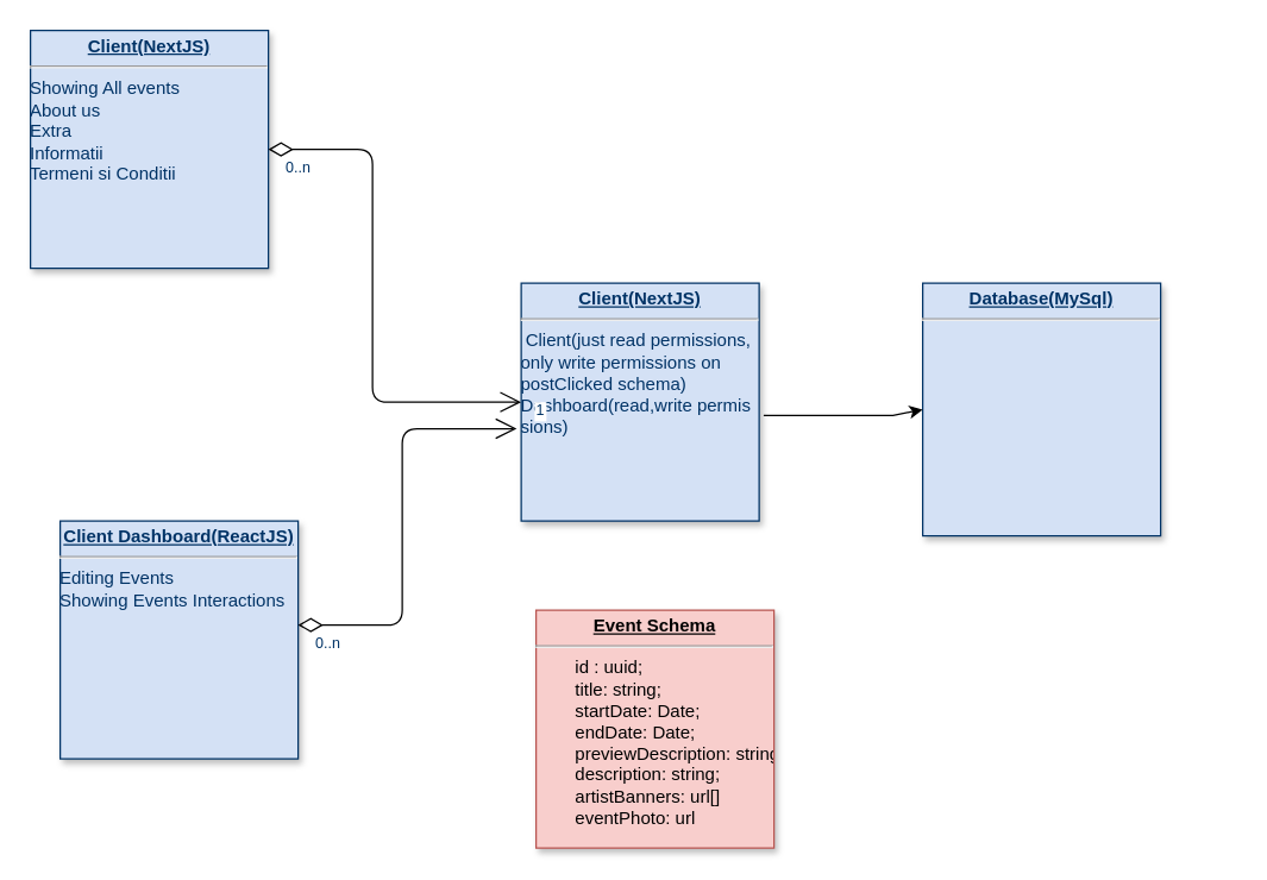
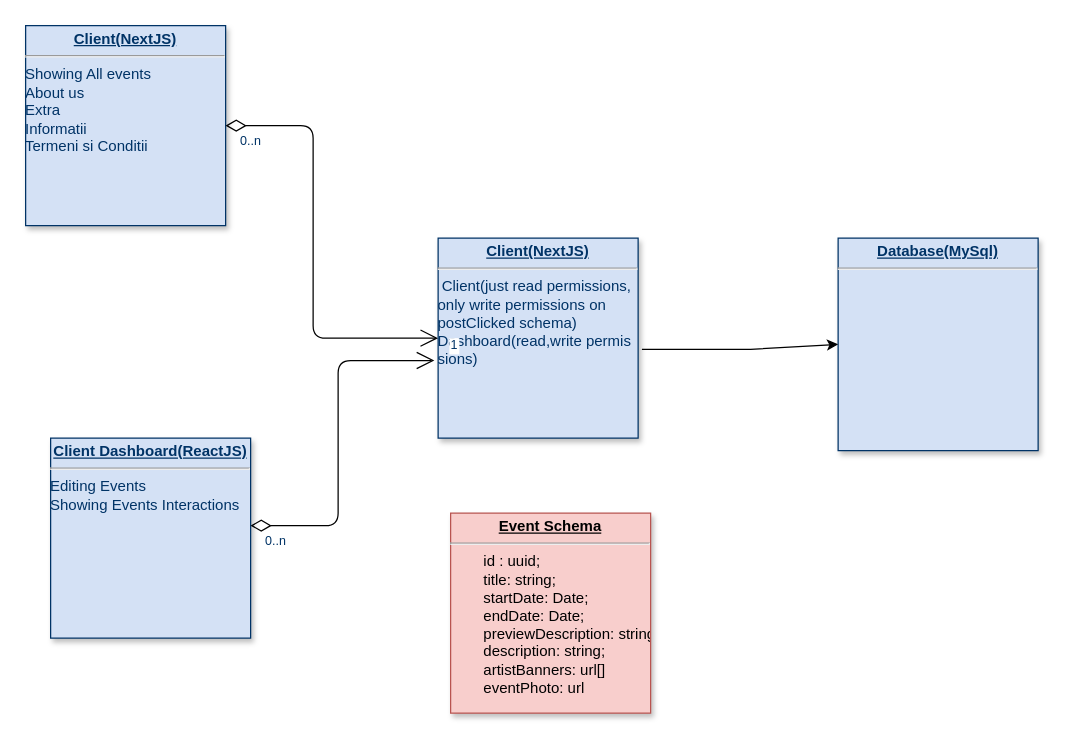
  <mxCell id="0" />
  <mxCell id="1" parent="0" />
  <mxCell id="2" value="&lt;p style=&quot;margin: 0px; margin-top: 4px; text-align: center; text-decoration: underline;&quot;&gt;&lt;strong&gt;Client(NextJS)&lt;/strong&gt;&lt;br&gt;&lt;/p&gt;&lt;hr&gt;Showing All events&lt;div&gt;About us&lt;/div&gt;&lt;div&gt;Extra&lt;/div&gt;&lt;div&gt;Informatii &lt;br&gt;&lt;/div&gt;&lt;div&gt;Termeni si Conditii&lt;br&gt;&lt;/div&gt;" style="verticalAlign=top;align=left;overflow=fill;fontSize=12;fontFamily=Helvetica;html=1;strokeColor=#003366;shadow=1;fillColor=#D4E1F5;fontColor=#003366" parent="1" vertex="1"><mxGeometry x="20" y="20" width="160" height="160" as="geometry" /></mxCell>
  <mxCell id="3" value="" style="endArrow=open;endSize=12;startArrow=diamondThin;startSize=14;startFill=0;edgeStyle=orthogonalEdgeStyle" parent="1" source="2" target="8" edge="1"><mxGeometry x="620" y="340" as="geometry"><mxPoint x="600" y="300" as="sourcePoint" /><mxPoint x="760" y="300" as="targetPoint" /><Array as="points"><mxPoint x="250" y="100" /></Array></mxGeometry></mxCell>
  <mxCell id="4" value="0..n" style="resizable=0;align=left;verticalAlign=top;labelBackgroundColor=#ffffff;fontSize=10;strokeColor=#003366;shadow=1;fillColor=#D4E1F5;fontColor=#003366" parent="3" connectable="0" vertex="1"><mxGeometry x="-1" relative="1" as="geometry"><mxPoint x="10" as="offset" /></mxGeometry></mxCell>
  <mxCell id="5" value="1" style="resizable=0;align=right;verticalAlign=top;labelBackgroundColor=#ffffff;fontSize=10;strokeColor=#003366;shadow=1;fillColor=#D4E1F5;fontColor=#003366" parent="3" connectable="0" vertex="1"><mxGeometry x="1" relative="1" as="geometry"><mxPoint x="20" y="-25.0" as="offset" /></mxGeometry></mxCell>
- <mxCell id="6" value="&lt;p style=&quot;margin: 0px; margin-top: 4px; text-align: center; text-decoration: underline;&quot;&gt;&lt;strong&gt;Database(MySql)&lt;/strong&gt;&lt;br&gt;&lt;/p&gt;&lt;hr&gt;" style="verticalAlign=top;align=left;overflow=fill;fontSize=12;fontFamily=Helvetica;html=1;strokeColor=#003366;shadow=1;fillColor=#D4E1F5;fontColor=#003366" vertex="1" parent="1"><mxGeometry x="620" y="190" width="160" height="170" as="geometry" /></mxCell>
+ <mxCell id="6" value="&lt;p style=&quot;margin: 0px; margin-top: 4px; text-align: center; text-decoration: underline;&quot;&gt;&lt;strong&gt;Database(MySql)&lt;/strong&gt;&lt;br&gt;&lt;/p&gt;&lt;hr&gt;" style="verticalAlign=top;align=left;overflow=fill;fontSize=12;fontFamily=Helvetica;html=1;strokeColor=#003366;shadow=1;fillColor=#D4E1F5;fontColor=#003366" vertex="1" parent="1"><mxGeometry x="670" y="190" width="160" height="170" as="geometry" /></mxCell>
  <mxCell id="7" value="&lt;p style=&quot;margin: 0px; margin-top: 4px; text-align: center; text-decoration: underline;&quot;&gt;&lt;strong&gt;Client Dashboard(ReactJS)&lt;/strong&gt;&lt;br&gt;&lt;/p&gt;&lt;hr&gt;Editing Events&lt;br&gt;&lt;div&gt;Showing Events Interactions&lt;br&gt;&lt;/div&gt;" style="verticalAlign=top;align=left;overflow=fill;fontSize=12;fontFamily=Helvetica;html=1;strokeColor=#003366;shadow=1;fillColor=#D4E1F5;fontColor=#003366" vertex="1" parent="1"><mxGeometry x="40" y="350" width="160" height="160" as="geometry" /></mxCell>
  <mxCell id="8" value="&lt;p style=&quot;margin: 0px; margin-top: 4px; text-align: center; text-decoration: underline;&quot;&gt;&lt;strong&gt;Client(NextJS)&lt;/strong&gt;&lt;br&gt;&lt;/p&gt;&lt;hr&gt;&lt;div&gt;&amp;nbsp;Client(just read permissions,&lt;/div&gt;&lt;div&gt;only write permissions on&amp;nbsp;&lt;/div&gt;&lt;div&gt;postClicked schema)&lt;/div&gt;&lt;div&gt;Dashboard(read,write permis&lt;/div&gt;&lt;div&gt;sions)&lt;br&gt;&lt;/div&gt;" style="verticalAlign=top;align=left;overflow=fill;fontSize=12;fontFamily=Helvetica;html=1;strokeColor=#003366;shadow=1;fillColor=#D4E1F5;fontColor=#003366" vertex="1" parent="1"><mxGeometry x="350" y="190" width="160" height="160" as="geometry" /></mxCell>
  <mxCell id="9" value="" style="endArrow=classic;html=1;rounded=0;entryX=0;entryY=0.5;entryDx=0;entryDy=0;exitX=1.019;exitY=0.556;exitDx=0;exitDy=0;exitPerimeter=0;" edge="1" parent="1" source="8" target="6"><mxGeometry width="50" height="50" relative="1" as="geometry"><mxPoint x="510" y="315" as="sourcePoint" /><mxPoint x="560" y="265" as="targetPoint" /><Array as="points"><mxPoint x="600" y="279" /></Array></mxGeometry></mxCell>
  <mxCell id="10" value="" style="endArrow=open;endSize=12;startArrow=diamondThin;startSize=14;startFill=0;edgeStyle=orthogonalEdgeStyle;entryX=-0.019;entryY=0.612;entryDx=0;entryDy=0;entryPerimeter=0;" edge="1" parent="1" target="8"><mxGeometry x="620" y="340" as="geometry"><mxPoint x="200" y="420" as="sourcePoint" /><mxPoint x="370" y="590" as="targetPoint" /><Array as="points"><mxPoint x="270" y="420" /><mxPoint x="270" y="288" /></Array></mxGeometry></mxCell>
  <mxCell id="11" value="0..n" style="resizable=0;align=left;verticalAlign=top;labelBackgroundColor=#ffffff;fontSize=10;strokeColor=#003366;shadow=1;fillColor=#D4E1F5;fontColor=#003366" connectable="0" vertex="1" parent="10"><mxGeometry x="-1" relative="1" as="geometry"><mxPoint x="10" as="offset" /></mxGeometry></mxCell>
  <mxCell id="12" value="1" style="resizable=0;align=right;verticalAlign=top;labelBackgroundColor=#ffffff;fontSize=10;strokeColor=#003366;shadow=1;fillColor=#D4E1F5;fontColor=#003366" connectable="0" vertex="1" parent="10"><mxGeometry x="1" relative="1" as="geometry"><mxPoint x="20" y="-25.0" as="offset" /></mxGeometry></mxCell>
  <mxCell id="13" value="&lt;p style=&quot;margin: 0px; margin-top: 4px; text-align: center; text-decoration: underline;&quot;&gt;&lt;strong&gt;Event Schema&lt;/strong&gt;&lt;/p&gt;&lt;hr&gt;&lt;span style=&quot;white-space: pre;&quot;&gt;&#09;&lt;/span&gt;id : uuid;&lt;br&gt;&lt;div&gt;&lt;span style=&quot;white-space: pre;&quot;&gt;&#09;&lt;/span&gt;title: string;&lt;/div&gt;&lt;div&gt;&lt;span style=&quot;white-space: pre;&quot;&gt;&#09;&lt;/span&gt;startDate: Date;&lt;/div&gt;&lt;div&gt;&lt;span style=&quot;white-space: pre;&quot;&gt;&#09;&lt;/span&gt;endDate: Date;&lt;/div&gt;&lt;div&gt;&lt;span style=&quot;white-space: pre;&quot;&gt;&#09;&lt;/span&gt;previewDescription: string;&lt;/div&gt;&lt;div&gt;&lt;span style=&quot;white-space: pre;&quot;&gt;&lt;span style=&quot;white-space: pre;&quot;&gt;&#09;&lt;/span&gt;description: string;&lt;/span&gt;&lt;/div&gt;&lt;div&gt;&lt;span style=&quot;white-space: pre;&quot;&gt;&lt;span style=&quot;white-space: pre;&quot;&gt;&#09;&lt;/span&gt;artistBanners: url[]&lt;/span&gt;&lt;/div&gt;&lt;div&gt;&lt;span style=&quot;white-space: pre;&quot;&gt;&lt;span style=&quot;white-space: pre;&quot;&gt;&#09;&lt;/span&gt;eventPhoto: url&lt;br&gt;&lt;/span&gt;&lt;/div&gt;" style="verticalAlign=top;align=left;overflow=fill;fontSize=12;fontFamily=Helvetica;html=1;strokeColor=#b85450;shadow=1;fillColor=#f8cecc;" vertex="1" parent="1"><mxGeometry x="360" y="410" width="160" height="160" as="geometry" /></mxCell>
